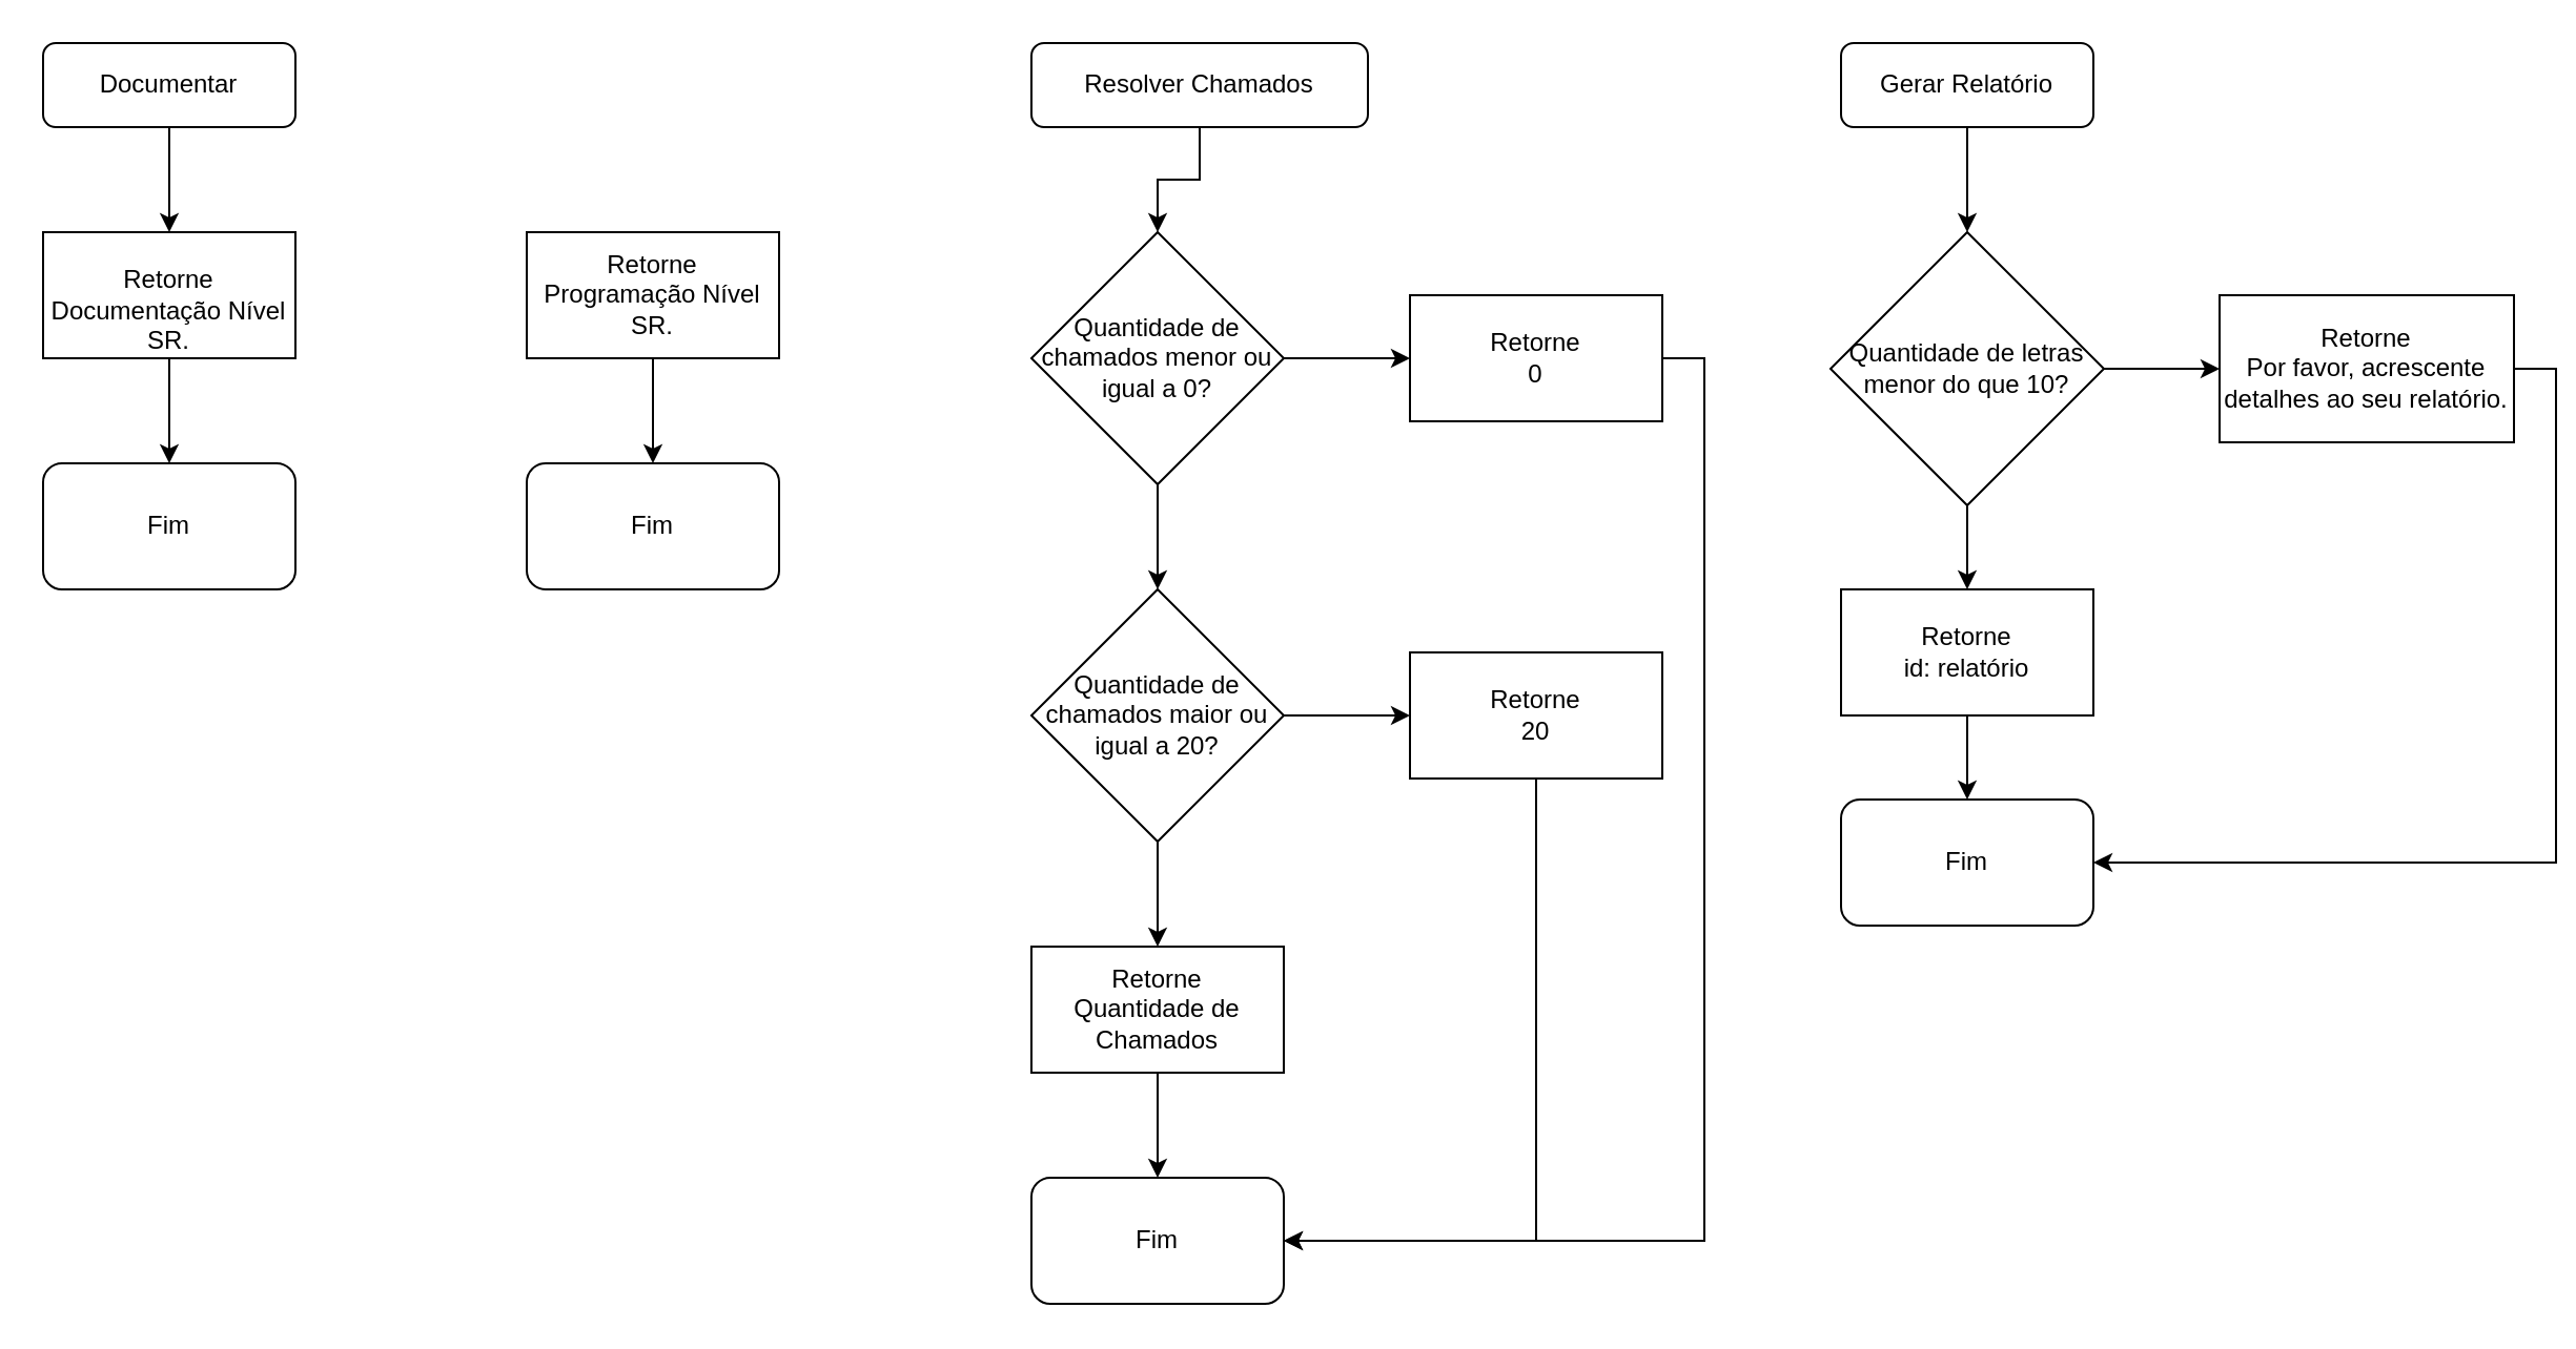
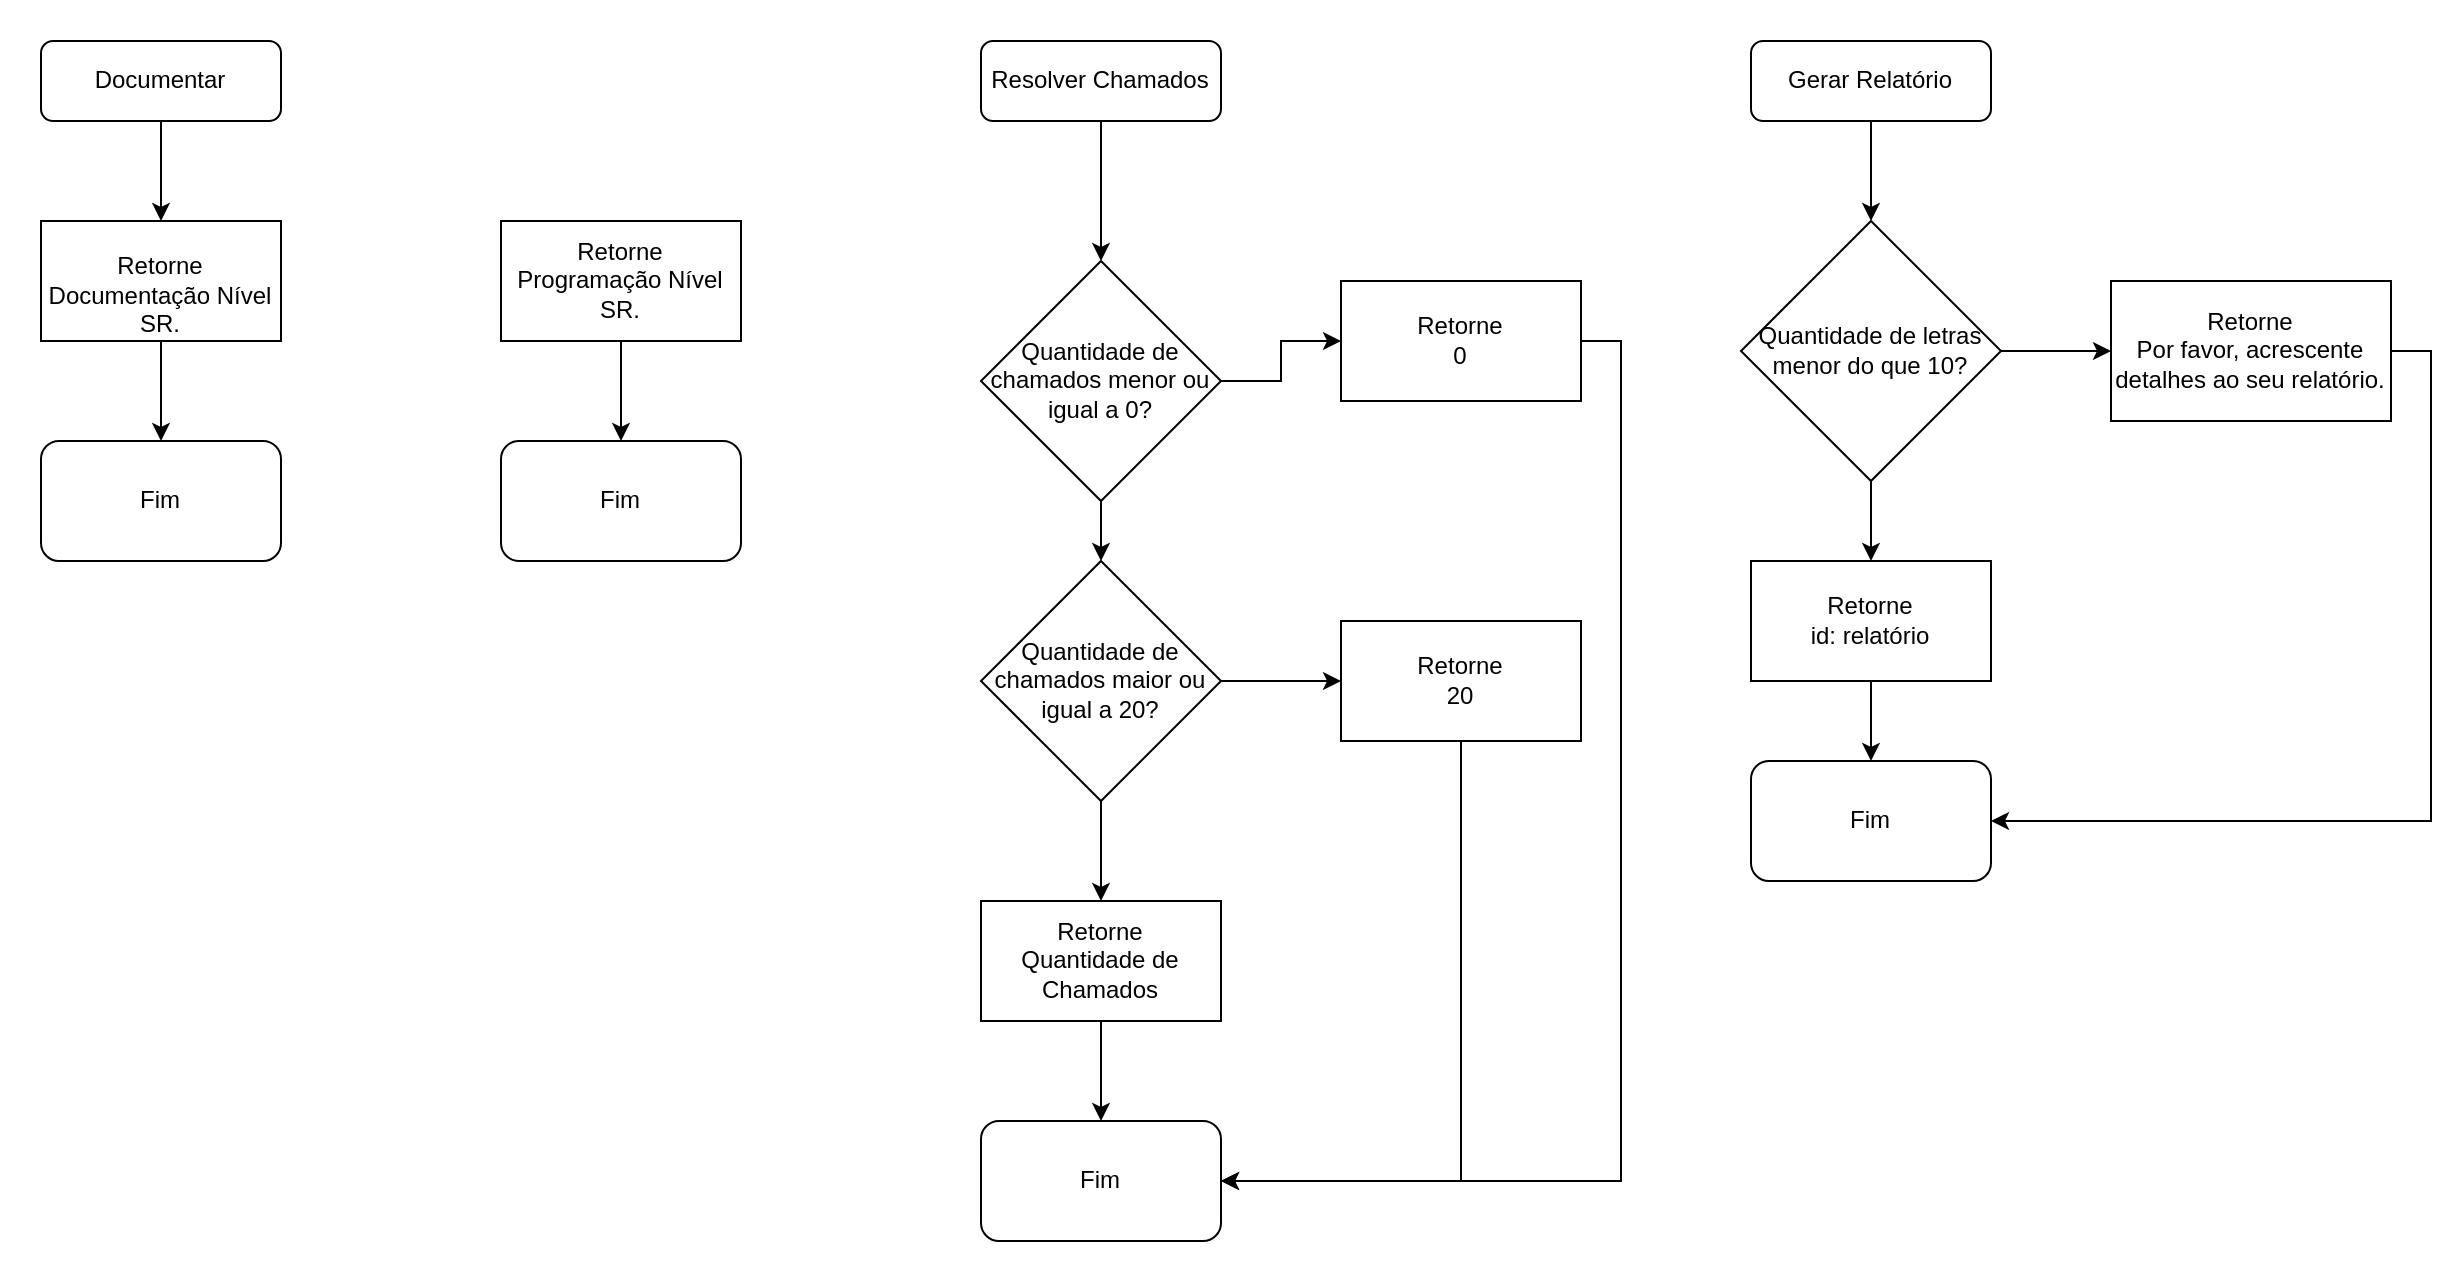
  <mxCell id="0" />
  <mxCell id="1" parent="0" />
  <mxCell id="2" value="" style="edgeStyle=orthogonalEdgeStyle;rounded=0;orthogonalLoop=1;jettySize=auto;html=1;" edge="1" parent="1" source="3" target="6"><mxGeometry relative="1" as="geometry" /></mxCell>
  <mxCell id="3" value="Documentar" style="rounded=1;whiteSpace=wrap;html=1;fontSize=12;glass=0;strokeWidth=1;shadow=0;" vertex="1" parent="1"><mxGeometry width="120" height="40" as="geometry" x="20" y="20" /></mxCell>
  <mxCell id="4" value="Fim" style="rounded=1;whiteSpace=wrap;html=1;" vertex="1" parent="1"><mxGeometry y="220" width="120" height="60" as="geometry" x="20" /></mxCell>
  <mxCell id="5" value="" style="edgeStyle=orthogonalEdgeStyle;rounded=0;orthogonalLoop=1;jettySize=auto;html=1;" edge="1" parent="1" source="6" target="4"><mxGeometry relative="1" as="geometry" /></mxCell>
  <mxCell id="6" value="&lt;br&gt;Retorne&lt;br&gt;Documentação Nível SR." style="rounded=0;whiteSpace=wrap;html=1;" vertex="1" parent="1"><mxGeometry y="110" width="120" height="60" as="geometry" x="20" /></mxCell>
  <mxCell id="7" value="Fim" style="rounded=1;whiteSpace=wrap;html=1;" vertex="1" parent="1"><mxGeometry x="250" y="220" width="120" height="60" as="geometry" /></mxCell>
  <mxCell id="8" value="" style="edgeStyle=orthogonalEdgeStyle;rounded=0;orthogonalLoop=1;jettySize=auto;html=1;" edge="1" parent="1" source="9" target="7"><mxGeometry relative="1" as="geometry" /></mxCell>
  <mxCell id="9" value="Retorne&lt;br&gt;Programação Nível SR." style="rounded=0;whiteSpace=wrap;html=1;" vertex="1" parent="1"><mxGeometry x="250" y="110" width="120" height="60" as="geometry" /></mxCell>
  <mxCell id="10" value="" style="edgeStyle=orthogonalEdgeStyle;rounded=0;orthogonalLoop=1;jettySize=auto;html=1;" edge="1" parent="1" source="11" target="14"><mxGeometry relative="1" as="geometry" /></mxCell>
- <mxCell id="11" value="Resolver Chamados" style="rounded=1;whiteSpace=wrap;html=1;fontSize=12;glass=0;strokeWidth=1;shadow=0;" vertex="1" parent="1"><mxGeometry x="490" y="20" width="160" height="40" as="geometry" /></mxCell>
+ <mxCell id="11" value="Resolver Chamados" style="rounded=1;whiteSpace=wrap;html=1;fontSize=12;glass=0;strokeWidth=1;shadow=0;" vertex="1" parent="1"><mxGeometry x="490" width="120" height="40" as="geometry" y="20" /></mxCell>
  <mxCell id="12" value="" style="edgeStyle=orthogonalEdgeStyle;rounded=0;orthogonalLoop=1;jettySize=auto;html=1;" edge="1" parent="1" source="14" target="16"><mxGeometry relative="1" as="geometry" /></mxCell>
  <mxCell id="13" value="" style="edgeStyle=orthogonalEdgeStyle;rounded=0;orthogonalLoop=1;jettySize=auto;html=1;" edge="1" parent="1" source="14" target="19"><mxGeometry relative="1" as="geometry" /></mxCell>
- <mxCell id="14" value="Quantidade de chamados menor ou igual a 0?" style="rhombus;whiteSpace=wrap;html=1;" vertex="1" parent="1"><mxGeometry x="490" y="110" width="120" height="120" as="geometry" /></mxCell>
+ <mxCell id="14" value="Quantidade de chamados menor ou igual a 0?" style="rhombus;whiteSpace=wrap;html=1;" vertex="1" parent="1"><mxGeometry x="490" y="130" width="120" height="120" as="geometry" /></mxCell>
  <mxCell id="15" style="edgeStyle=orthogonalEdgeStyle;rounded=0;orthogonalLoop=1;jettySize=auto;html=1;entryX=1;entryY=0.5;entryDx=0;entryDy=0;exitX=1;exitY=0.5;exitDx=0;exitDy=0;" edge="1" parent="1" source="16" target="24"><mxGeometry relative="1" as="geometry" /></mxCell>
  <mxCell id="16" value="Retorne&lt;br&gt;0" style="rounded=0;whiteSpace=wrap;html=1;" vertex="1" parent="1"><mxGeometry x="670" y="140" width="120" height="60" as="geometry" /></mxCell>
  <mxCell id="17" value="" style="edgeStyle=orthogonalEdgeStyle;rounded=0;orthogonalLoop=1;jettySize=auto;html=1;" edge="1" parent="1" source="19" target="21"><mxGeometry relative="1" as="geometry" /></mxCell>
  <mxCell id="18" value="" style="edgeStyle=orthogonalEdgeStyle;rounded=0;orthogonalLoop=1;jettySize=auto;html=1;" edge="1" parent="1" source="19" target="23"><mxGeometry relative="1" as="geometry" /></mxCell>
  <mxCell id="19" value="Quantidade de chamados maior ou igual a 20?" style="rhombus;whiteSpace=wrap;html=1;" vertex="1" parent="1"><mxGeometry x="490" y="280" width="120" height="120" as="geometry" /></mxCell>
  <mxCell id="20" style="edgeStyle=orthogonalEdgeStyle;rounded=0;orthogonalLoop=1;jettySize=auto;html=1;entryX=1;entryY=0.5;entryDx=0;entryDy=0;exitX=0.5;exitY=1;exitDx=0;exitDy=0;" edge="1" parent="1" source="21" target="24"><mxGeometry relative="1" as="geometry" /></mxCell>
  <mxCell id="21" value="Retorne&lt;br&gt;20" style="rounded=0;whiteSpace=wrap;html=1;" vertex="1" parent="1"><mxGeometry x="670" y="310" width="120" height="60" as="geometry" /></mxCell>
  <mxCell id="22" value="" style="edgeStyle=orthogonalEdgeStyle;rounded=0;orthogonalLoop=1;jettySize=auto;html=1;" edge="1" parent="1" source="23" target="24"><mxGeometry relative="1" as="geometry" /></mxCell>
  <mxCell id="23" value="Retorne&lt;br&gt;Quantidade de Chamados" style="rounded=0;whiteSpace=wrap;html=1;" vertex="1" parent="1"><mxGeometry x="490" y="450" width="120" height="60" as="geometry" /></mxCell>
  <mxCell id="24" value="Fim" style="rounded=1;whiteSpace=wrap;html=1;" vertex="1" parent="1"><mxGeometry x="490" y="560" width="120" height="60" as="geometry" /></mxCell>
  <mxCell id="25" value="" style="edgeStyle=orthogonalEdgeStyle;rounded=0;orthogonalLoop=1;jettySize=auto;html=1;" edge="1" parent="1" source="26" target="29"><mxGeometry relative="1" as="geometry" /></mxCell>
  <mxCell id="26" value="Gerar Relatório" style="rounded=1;whiteSpace=wrap;html=1;fontSize=12;glass=0;strokeWidth=1;shadow=0;" vertex="1" parent="1"><mxGeometry x="875" width="120" height="40" as="geometry" y="20" /></mxCell>
  <mxCell id="27" value="" style="edgeStyle=orthogonalEdgeStyle;rounded=0;orthogonalLoop=1;jettySize=auto;html=1;" edge="1" parent="1" source="29" target="31"><mxGeometry relative="1" as="geometry" /></mxCell>
  <mxCell id="28" value="" style="edgeStyle=orthogonalEdgeStyle;rounded=0;orthogonalLoop=1;jettySize=auto;html=1;" edge="1" parent="1" source="29" target="33"><mxGeometry relative="1" as="geometry" /></mxCell>
  <mxCell id="29" value="Quantidade de letras menor do que 10?" style="rhombus;whiteSpace=wrap;html=1;" vertex="1" parent="1"><mxGeometry x="870" y="110" width="130" height="130" as="geometry" /></mxCell>
  <mxCell id="30" style="edgeStyle=orthogonalEdgeStyle;rounded=0;orthogonalLoop=1;jettySize=auto;html=1;entryX=1;entryY=0.5;entryDx=0;entryDy=0;exitX=1;exitY=0.5;exitDx=0;exitDy=0;" edge="1" parent="1" source="31" target="34"><mxGeometry relative="1" as="geometry" /></mxCell>
  <mxCell id="31" value="Retorne&lt;br&gt;Por favor, acrescente detalhes ao seu relatório." style="rounded=0;whiteSpace=wrap;html=1;" vertex="1" parent="1"><mxGeometry x="1055" y="140" width="140" height="70" as="geometry" /></mxCell>
  <mxCell id="32" value="" style="edgeStyle=orthogonalEdgeStyle;rounded=0;orthogonalLoop=1;jettySize=auto;html=1;" edge="1" parent="1" source="33" target="34"><mxGeometry relative="1" as="geometry" /></mxCell>
  <mxCell id="33" value="Retorne&lt;br&gt;id: relatório" style="rounded=0;whiteSpace=wrap;html=1;" vertex="1" parent="1"><mxGeometry x="875" y="280" width="120" height="60" as="geometry" /></mxCell>
  <mxCell id="34" value="Fim" style="rounded=1;whiteSpace=wrap;html=1;" vertex="1" parent="1"><mxGeometry x="875" y="380" width="120" height="60" as="geometry" /></mxCell>
